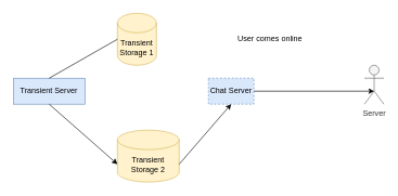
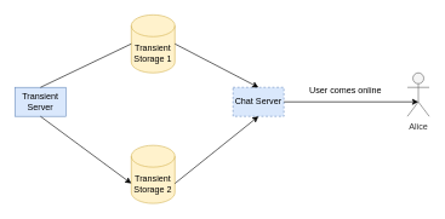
  <mxCell id="0" />
  <mxCell id="1" parent="0" />
- <mxCell id="2" value="Transient Server" style="rounded=0;whiteSpace=wrap;html=1;fillColor=#dae8fc;strokeColor=#6c8ebf;" vertex="1" parent="1"><mxGeometry x="20" y="120" width="110" height="40" as="geometry" /></mxCell>
+ <mxCell id="2" value="Transient Server" style="rounded=0;whiteSpace=wrap;html=1;fillColor=#dae8fc;strokeColor=#6c8ebf;" vertex="1" parent="1"><mxGeometry x="20" y="120" width="70" height="40" as="geometry" /></mxCell>
  <mxCell id="3" value="Chat Server" style="rounded=0;whiteSpace=wrap;html=1;fillColor=#dae8fc;strokeColor=#6c8ebf;dashed=1;" vertex="1" parent="1"><mxGeometry x="320" y="120" width="70" height="40" as="geometry" /></mxCell>
  <mxCell id="4" value="Transient Storage 1" style="shape=cylinder3;whiteSpace=wrap;html=1;boundedLbl=1;backgroundOutline=1;size=15;fillColor=#fff2cc;strokeColor=#d6b656;" vertex="1" parent="1"><mxGeometry x="180" y="20" width="60" height="80" as="geometry" /></mxCell>
- <mxCell id="5" value="Transient Storage 2" style="shape=cylinder3;whiteSpace=wrap;html=1;boundedLbl=1;backgroundOutline=1;size=15;fillColor=#fff2cc;strokeColor=#d6b656;" vertex="1" parent="1"><mxGeometry x="180" y="200" width="95" height="80" as="geometry" /></mxCell>
+ <mxCell id="5" value="Transient Storage 2" style="shape=cylinder3;whiteSpace=wrap;html=1;boundedLbl=1;backgroundOutline=1;size=15;fillColor=#fff2cc;strokeColor=#d6b656;" vertex="1" parent="1"><mxGeometry x="180" y="200" width="60" height="80" as="geometry" /></mxCell>
  <mxCell id="6" value="" style="endArrow=none;html=1;rounded=0;exitX=0.5;exitY=0;exitDx=0;exitDy=0;entryX=0;entryY=0.5;entryDx=0;entryDy=0;entryPerimeter=0;" edge="1" parent="1" source="2" target="4"><mxGeometry width="50" height="50" relative="1" as="geometry"><mxPoint x="250" y="230" as="sourcePoint" /><mxPoint x="300" y="180" as="targetPoint" /></mxGeometry></mxCell>
  <mxCell id="7" value="" style="endArrow=classic;html=1;rounded=0;exitX=0.5;exitY=1;exitDx=0;exitDy=0;entryX=0;entryY=0;entryDx=0;entryDy=52.5;entryPerimeter=0;" edge="1" parent="1" source="2" target="5"><mxGeometry width="50" height="50" relative="1" as="geometry"><mxPoint x="65" y="130" as="sourcePoint" /><mxPoint x="190" y="70" as="targetPoint" /></mxGeometry></mxCell>
  <mxCell id="8" value="" style="endArrow=classic;html=1;rounded=0;exitX=1;exitY=0;exitDx=0;exitDy=52.5;entryX=0.5;entryY=1;entryDx=0;entryDy=0;exitPerimeter=0;" edge="1" parent="1" source="5" target="3"><mxGeometry width="50" height="50" relative="1" as="geometry"><mxPoint x="65" y="170" as="sourcePoint" /><mxPoint x="190" y="262.5" as="targetPoint" /></mxGeometry></mxCell>
- <mxCell id="10" value="Server" style="shape=umlActor;verticalLabelPosition=bottom;verticalAlign=top;html=1;outlineConnect=0;fillColor=#f5f5f5;fontColor=#333333;strokeColor=#666666;" vertex="1" parent="1"><mxGeometry x="560" y="100" width="30" height="60" as="geometry" /></mxCell>
+ <mxCell id="9" value="" style="endArrow=classic;html=1;rounded=0;exitX=1;exitY=0.5;exitDx=0;exitDy=0;entryX=0.5;entryY=0;entryDx=0;entryDy=0;exitPerimeter=0;" edge="1" parent="1" source="4" target="3"><mxGeometry width="50" height="50" relative="1" as="geometry"><mxPoint x="75" y="180" as="sourcePoint" /><mxPoint x="200" y="272.5" as="targetPoint" /></mxGeometry></mxCell>
+ <mxCell id="10" value="Alice" style="shape=umlActor;verticalLabelPosition=bottom;verticalAlign=top;html=1;outlineConnect=0;fillColor=#f5f5f5;fontColor=#333333;strokeColor=#666666;" vertex="1" parent="1"><mxGeometry x="560" y="100" width="30" height="60" as="geometry" /></mxCell>
  <mxCell id="11" value="" style="endArrow=classic;html=1;rounded=0;exitX=1;exitY=0.5;exitDx=0;exitDy=0;" edge="1" parent="1" source="3"><mxGeometry width="50" height="50" relative="1" as="geometry"><mxPoint x="250" y="262.5" as="sourcePoint" /><mxPoint x="575" y="140" as="targetPoint" /></mxGeometry></mxCell>
- <mxCell id="12" value="User comes online" style="text;html=1;strokeColor=none;fillColor=none;align=center;verticalAlign=middle;whiteSpace=wrap;rounded=0;" vertex="1" parent="1"><mxGeometry x="340" y="45" width="150" height="30" as="geometry" /></mxCell>
+ <mxCell id="12" value="User comes online" style="text;html=1;strokeColor=none;fillColor=none;align=center;verticalAlign=middle;whiteSpace=wrap;rounded=0;" vertex="1" parent="1"><mxGeometry x="400" y="110" width="150" height="30" as="geometry" /></mxCell>
